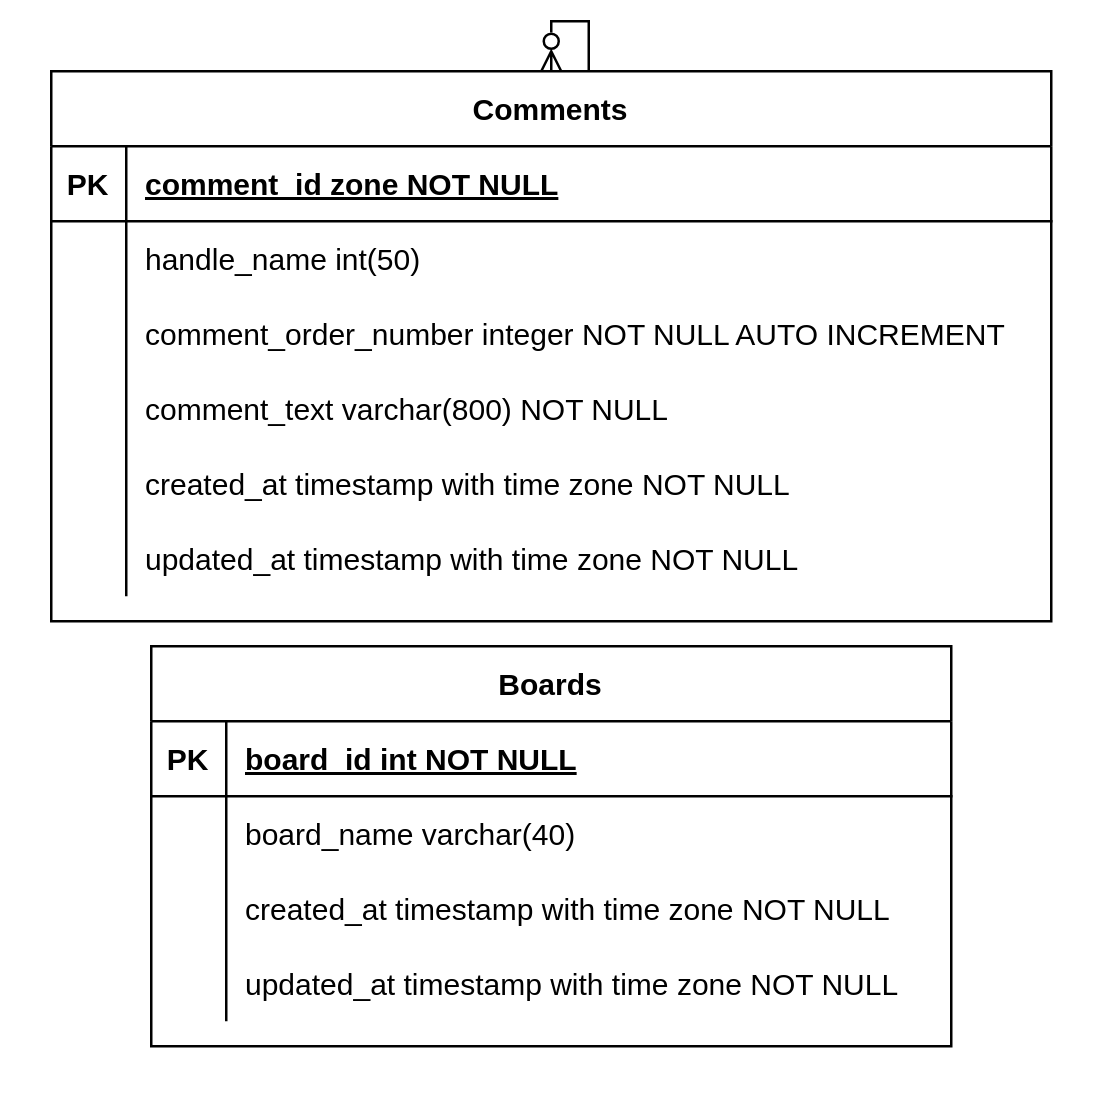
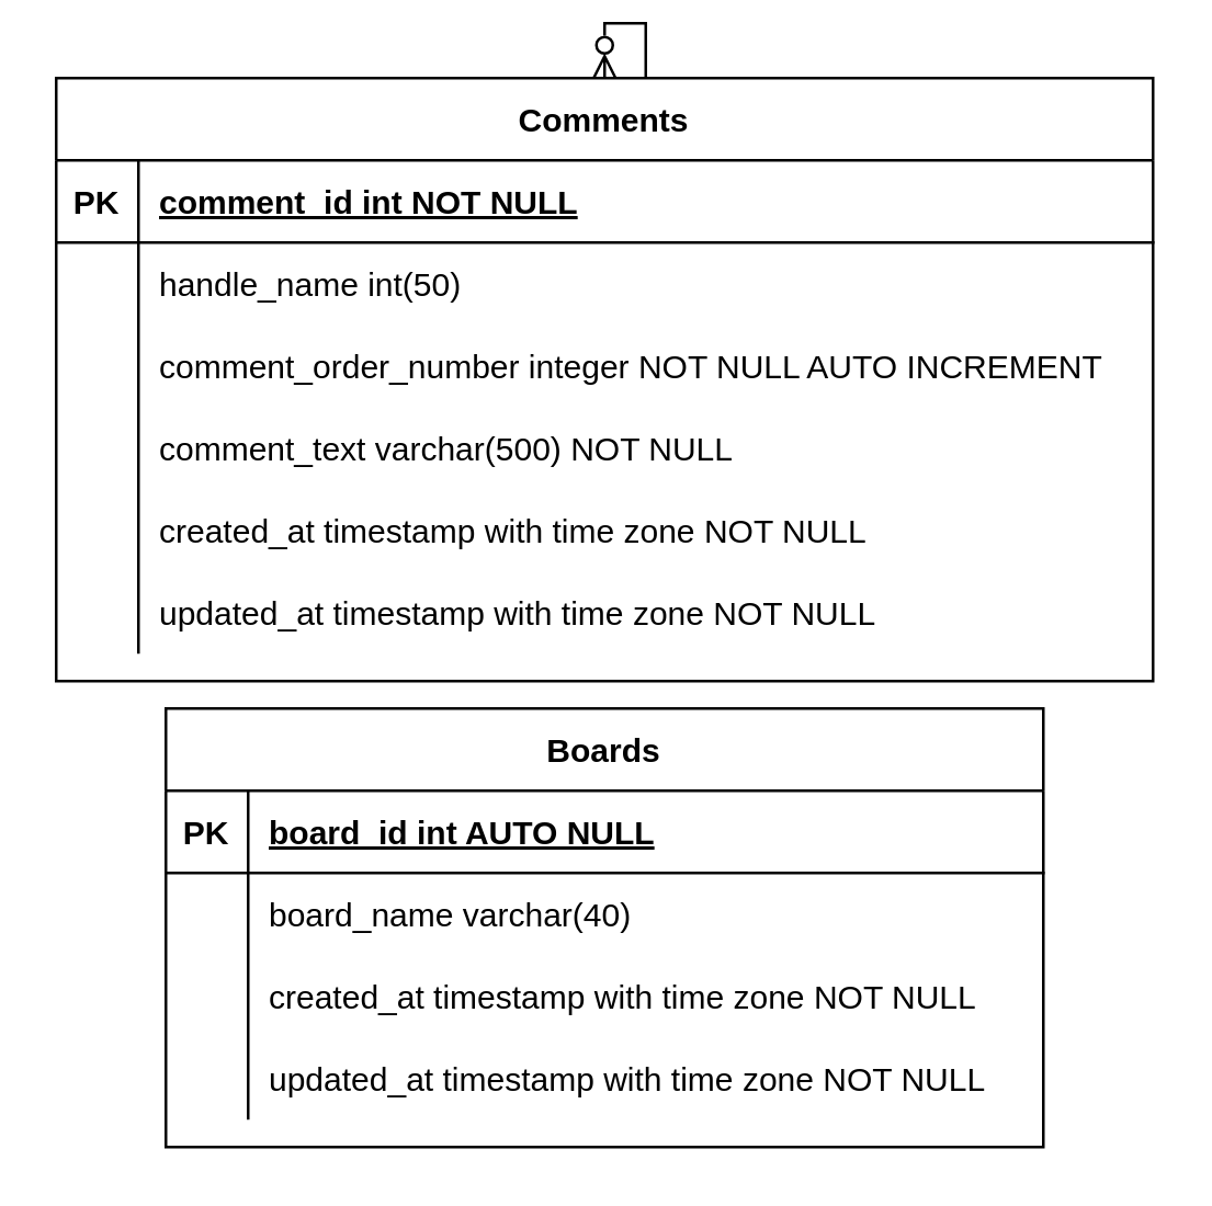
  <mxCell id="0" />
  <mxCell id="1" parent="0" />
  <mxCell id="2" style="edgeStyle=orthogonalEdgeStyle;rounded=0;orthogonalLoop=1;jettySize=auto;html=1;endArrow=ERone;endFill=0;startArrow=ERzeroToMany;startFill=0;" parent="1" source="3" target="6" edge="1"><mxGeometry relative="1" as="geometry" /></mxCell>
  <mxCell id="3" value="Comments" style="shape=table;startSize=30;container=1;collapsible=1;childLayout=tableLayout;fixedRows=1;rowLines=0;fontStyle=1;align=center;resizeLast=1;" parent="1" vertex="1"><mxGeometry x="20" y="20" width="400" height="220" as="geometry" /></mxCell>
  <mxCell id="4" value="" style="shape=partialRectangle;collapsible=0;dropTarget=0;pointerEvents=0;fillColor=none;points=[[0,0.5],[1,0.5]];portConstraint=eastwest;top=0;left=0;right=0;bottom=1;" parent="3" vertex="1"><mxGeometry y="30" width="400" height="30" as="geometry" /></mxCell>
  <mxCell id="5" value="PK" style="shape=partialRectangle;overflow=hidden;connectable=0;fillColor=none;top=0;left=0;bottom=0;right=0;fontStyle=1;" parent="4" vertex="1"><mxGeometry width="30" height="30" as="geometry"><mxRectangle width="30" height="30" as="alternateBounds" /></mxGeometry></mxCell>
- <mxCell id="6" value="comment_id zone NOT NULL " style="shape=partialRectangle;overflow=hidden;connectable=0;fillColor=none;top=0;left=0;bottom=0;right=0;align=left;spacingLeft=6;fontStyle=5;" parent="4" vertex="1"><mxGeometry x="30" width="370" height="30" as="geometry"><mxRectangle width="370" height="30" as="alternateBounds" /></mxGeometry></mxCell>
+ <mxCell id="6" value="comment_id int NOT NULL " style="shape=partialRectangle;overflow=hidden;connectable=0;fillColor=none;top=0;left=0;bottom=0;right=0;align=left;spacingLeft=6;fontStyle=5;" parent="4" vertex="1"><mxGeometry x="30" width="370" height="30" as="geometry"><mxRectangle width="370" height="30" as="alternateBounds" /></mxGeometry></mxCell>
  <mxCell id="7" value="" style="shape=partialRectangle;collapsible=0;dropTarget=0;pointerEvents=0;fillColor=none;points=[[0,0.5],[1,0.5]];portConstraint=eastwest;top=0;left=0;right=0;bottom=0;" parent="3" vertex="1"><mxGeometry y="60" width="400" height="30" as="geometry" /></mxCell>
  <mxCell id="8" value="" style="shape=partialRectangle;overflow=hidden;connectable=0;fillColor=none;top=0;left=0;bottom=0;right=0;" parent="7" vertex="1"><mxGeometry width="30" height="30" as="geometry"><mxRectangle width="30" height="30" as="alternateBounds" /></mxGeometry></mxCell>
  <mxCell id="9" value="handle_name int(50)" style="shape=partialRectangle;overflow=hidden;connectable=0;fillColor=none;top=0;left=0;bottom=0;right=0;align=left;spacingLeft=6;" parent="7" vertex="1"><mxGeometry x="30" width="370" height="30" as="geometry"><mxRectangle width="370" height="30" as="alternateBounds" /></mxGeometry></mxCell>
  <mxCell id="10" value="" style="shape=partialRectangle;collapsible=0;dropTarget=0;pointerEvents=0;fillColor=none;points=[[0,0.5],[1,0.5]];portConstraint=eastwest;top=0;left=0;right=0;bottom=0;" parent="3" vertex="1"><mxGeometry y="90" width="400" height="30" as="geometry" /></mxCell>
  <mxCell id="11" value="" style="shape=partialRectangle;overflow=hidden;connectable=0;fillColor=none;top=0;left=0;bottom=0;right=0;" parent="10" vertex="1"><mxGeometry width="30" height="30" as="geometry"><mxRectangle width="30" height="30" as="alternateBounds" /></mxGeometry></mxCell>
  <mxCell id="12" value="comment_order_number integer NOT NULL AUTO INCREMENT" style="shape=partialRectangle;overflow=hidden;connectable=0;fillColor=none;top=0;left=0;bottom=0;right=0;align=left;spacingLeft=6;" parent="10" vertex="1"><mxGeometry x="30" width="370" height="30" as="geometry"><mxRectangle width="370" height="30" as="alternateBounds" /></mxGeometry></mxCell>
  <mxCell id="13" value="" style="shape=partialRectangle;collapsible=0;dropTarget=0;pointerEvents=0;fillColor=none;points=[[0,0.5],[1,0.5]];portConstraint=eastwest;top=0;left=0;right=0;bottom=0;" vertex="1" parent="3"><mxGeometry y="120" width="400" height="30" as="geometry" /></mxCell>
  <mxCell id="14" value="" style="shape=partialRectangle;overflow=hidden;connectable=0;fillColor=none;top=0;left=0;bottom=0;right=0;" vertex="1" parent="13"><mxGeometry width="30" height="30" as="geometry"><mxRectangle width="30" height="30" as="alternateBounds" /></mxGeometry></mxCell>
- <mxCell id="15" value="comment_text varchar(800) NOT NULL" style="shape=partialRectangle;overflow=hidden;connectable=0;fillColor=none;top=0;left=0;bottom=0;right=0;align=left;spacingLeft=6;" vertex="1" parent="13"><mxGeometry x="30" width="370" height="30" as="geometry"><mxRectangle width="370" height="30" as="alternateBounds" /></mxGeometry></mxCell>
+ <mxCell id="15" value="comment_text varchar(500) NOT NULL" style="shape=partialRectangle;overflow=hidden;connectable=0;fillColor=none;top=0;left=0;bottom=0;right=0;align=left;spacingLeft=6;" vertex="1" parent="13"><mxGeometry x="30" width="370" height="30" as="geometry"><mxRectangle width="370" height="30" as="alternateBounds" /></mxGeometry></mxCell>
  <mxCell id="16" value="" style="shape=partialRectangle;collapsible=0;dropTarget=0;pointerEvents=0;fillColor=none;points=[[0,0.5],[1,0.5]];portConstraint=eastwest;top=0;left=0;right=0;bottom=0;" parent="3" vertex="1"><mxGeometry y="150" width="400" height="30" as="geometry" /></mxCell>
  <mxCell id="17" value="" style="shape=partialRectangle;overflow=hidden;connectable=0;fillColor=none;top=0;left=0;bottom=0;right=0;" parent="16" vertex="1"><mxGeometry width="30" height="30" as="geometry"><mxRectangle width="30" height="30" as="alternateBounds" /></mxGeometry></mxCell>
  <mxCell id="18" value="created_at timestamp with time zone NOT NULL" style="shape=partialRectangle;overflow=hidden;connectable=0;fillColor=none;top=0;left=0;bottom=0;right=0;align=left;spacingLeft=6;" parent="16" vertex="1"><mxGeometry x="30" width="370" height="30" as="geometry"><mxRectangle width="370" height="30" as="alternateBounds" /></mxGeometry></mxCell>
  <mxCell id="19" value="" style="shape=partialRectangle;collapsible=0;dropTarget=0;pointerEvents=0;fillColor=none;points=[[0,0.5],[1,0.5]];portConstraint=eastwest;top=0;left=0;right=0;bottom=0;" parent="3" vertex="1"><mxGeometry y="180" width="400" height="30" as="geometry" /></mxCell>
  <mxCell id="20" value="" style="shape=partialRectangle;overflow=hidden;connectable=0;fillColor=none;top=0;left=0;bottom=0;right=0;" parent="19" vertex="1"><mxGeometry width="30" height="30" as="geometry"><mxRectangle width="30" height="30" as="alternateBounds" /></mxGeometry></mxCell>
  <mxCell id="21" value="updated_at timestamp with time zone NOT NULL" style="shape=partialRectangle;overflow=hidden;connectable=0;fillColor=none;top=0;left=0;bottom=0;right=0;align=left;spacingLeft=6;" parent="19" vertex="1"><mxGeometry x="30" width="370" height="30" as="geometry"><mxRectangle width="370" height="30" as="alternateBounds" /></mxGeometry></mxCell>
  <mxCell id="22" value="Boards" style="shape=table;startSize=30;container=1;collapsible=1;childLayout=tableLayout;fixedRows=1;rowLines=0;fontStyle=1;align=center;resizeLast=1;" parent="1" vertex="1"><mxGeometry x="60" y="250" width="320" height="160" as="geometry" /></mxCell>
  <mxCell id="23" value="" style="shape=partialRectangle;collapsible=0;dropTarget=0;pointerEvents=0;fillColor=none;points=[[0,0.5],[1,0.5]];portConstraint=eastwest;top=0;left=0;right=0;bottom=1;" parent="22" vertex="1"><mxGeometry y="30" width="320" height="30" as="geometry" /></mxCell>
  <mxCell id="24" value="PK" style="shape=partialRectangle;overflow=hidden;connectable=0;fillColor=none;top=0;left=0;bottom=0;right=0;fontStyle=1;" parent="23" vertex="1"><mxGeometry width="30" height="30" as="geometry"><mxRectangle width="30" height="30" as="alternateBounds" /></mxGeometry></mxCell>
- <mxCell id="25" value="board_id int NOT NULL " style="shape=partialRectangle;overflow=hidden;connectable=0;fillColor=none;top=0;left=0;bottom=0;right=0;align=left;spacingLeft=6;fontStyle=5;" parent="23" vertex="1"><mxGeometry x="30" width="290" height="30" as="geometry"><mxRectangle width="290" height="30" as="alternateBounds" /></mxGeometry></mxCell>
+ <mxCell id="25" value="board_id int AUTO NULL " style="shape=partialRectangle;overflow=hidden;connectable=0;fillColor=none;top=0;left=0;bottom=0;right=0;align=left;spacingLeft=6;fontStyle=5;" parent="23" vertex="1"><mxGeometry x="30" width="290" height="30" as="geometry"><mxRectangle width="290" height="30" as="alternateBounds" /></mxGeometry></mxCell>
  <mxCell id="26" value="" style="shape=partialRectangle;collapsible=0;dropTarget=0;pointerEvents=0;fillColor=none;points=[[0,0.5],[1,0.5]];portConstraint=eastwest;top=0;left=0;right=0;bottom=0;" parent="22" vertex="1"><mxGeometry y="60" width="320" height="30" as="geometry" /></mxCell>
  <mxCell id="27" value="" style="shape=partialRectangle;overflow=hidden;connectable=0;fillColor=none;top=0;left=0;bottom=0;right=0;" parent="26" vertex="1"><mxGeometry width="30" height="30" as="geometry"><mxRectangle width="30" height="30" as="alternateBounds" /></mxGeometry></mxCell>
  <mxCell id="28" value="board_name varchar(40)" style="shape=partialRectangle;overflow=hidden;connectable=0;fillColor=none;top=0;left=0;bottom=0;right=0;align=left;spacingLeft=6;" parent="26" vertex="1"><mxGeometry x="30" width="290" height="30" as="geometry"><mxRectangle width="290" height="30" as="alternateBounds" /></mxGeometry></mxCell>
  <mxCell id="29" value="" style="shape=partialRectangle;collapsible=0;dropTarget=0;pointerEvents=0;fillColor=none;points=[[0,0.5],[1,0.5]];portConstraint=eastwest;top=0;left=0;right=0;bottom=0;" parent="22" vertex="1"><mxGeometry y="90" width="320" height="30" as="geometry" /></mxCell>
  <mxCell id="30" value="" style="shape=partialRectangle;overflow=hidden;connectable=0;fillColor=none;top=0;left=0;bottom=0;right=0;" parent="29" vertex="1"><mxGeometry width="30" height="30" as="geometry"><mxRectangle width="30" height="30" as="alternateBounds" /></mxGeometry></mxCell>
  <mxCell id="31" value="created_at timestamp with time zone NOT NULL" style="shape=partialRectangle;overflow=hidden;connectable=0;fillColor=none;top=0;left=0;bottom=0;right=0;align=left;spacingLeft=6;" parent="29" vertex="1"><mxGeometry x="30" width="290" height="30" as="geometry"><mxRectangle width="290" height="30" as="alternateBounds" /></mxGeometry></mxCell>
  <mxCell id="32" value="" style="shape=partialRectangle;collapsible=0;dropTarget=0;pointerEvents=0;fillColor=none;points=[[0,0.5],[1,0.5]];portConstraint=eastwest;top=0;left=0;right=0;bottom=0;" parent="22" vertex="1"><mxGeometry y="120" width="320" height="30" as="geometry" /></mxCell>
  <mxCell id="33" value="" style="shape=partialRectangle;overflow=hidden;connectable=0;fillColor=none;top=0;left=0;bottom=0;right=0;" parent="32" vertex="1"><mxGeometry width="30" height="30" as="geometry"><mxRectangle width="30" height="30" as="alternateBounds" /></mxGeometry></mxCell>
  <mxCell id="34" value="updated_at timestamp with time zone NOT NULL" style="shape=partialRectangle;overflow=hidden;connectable=0;fillColor=none;top=0;left=0;bottom=0;right=0;align=left;spacingLeft=6;" parent="32" vertex="1"><mxGeometry x="30" width="290" height="30" as="geometry"><mxRectangle width="290" height="30" as="alternateBounds" /></mxGeometry></mxCell>
